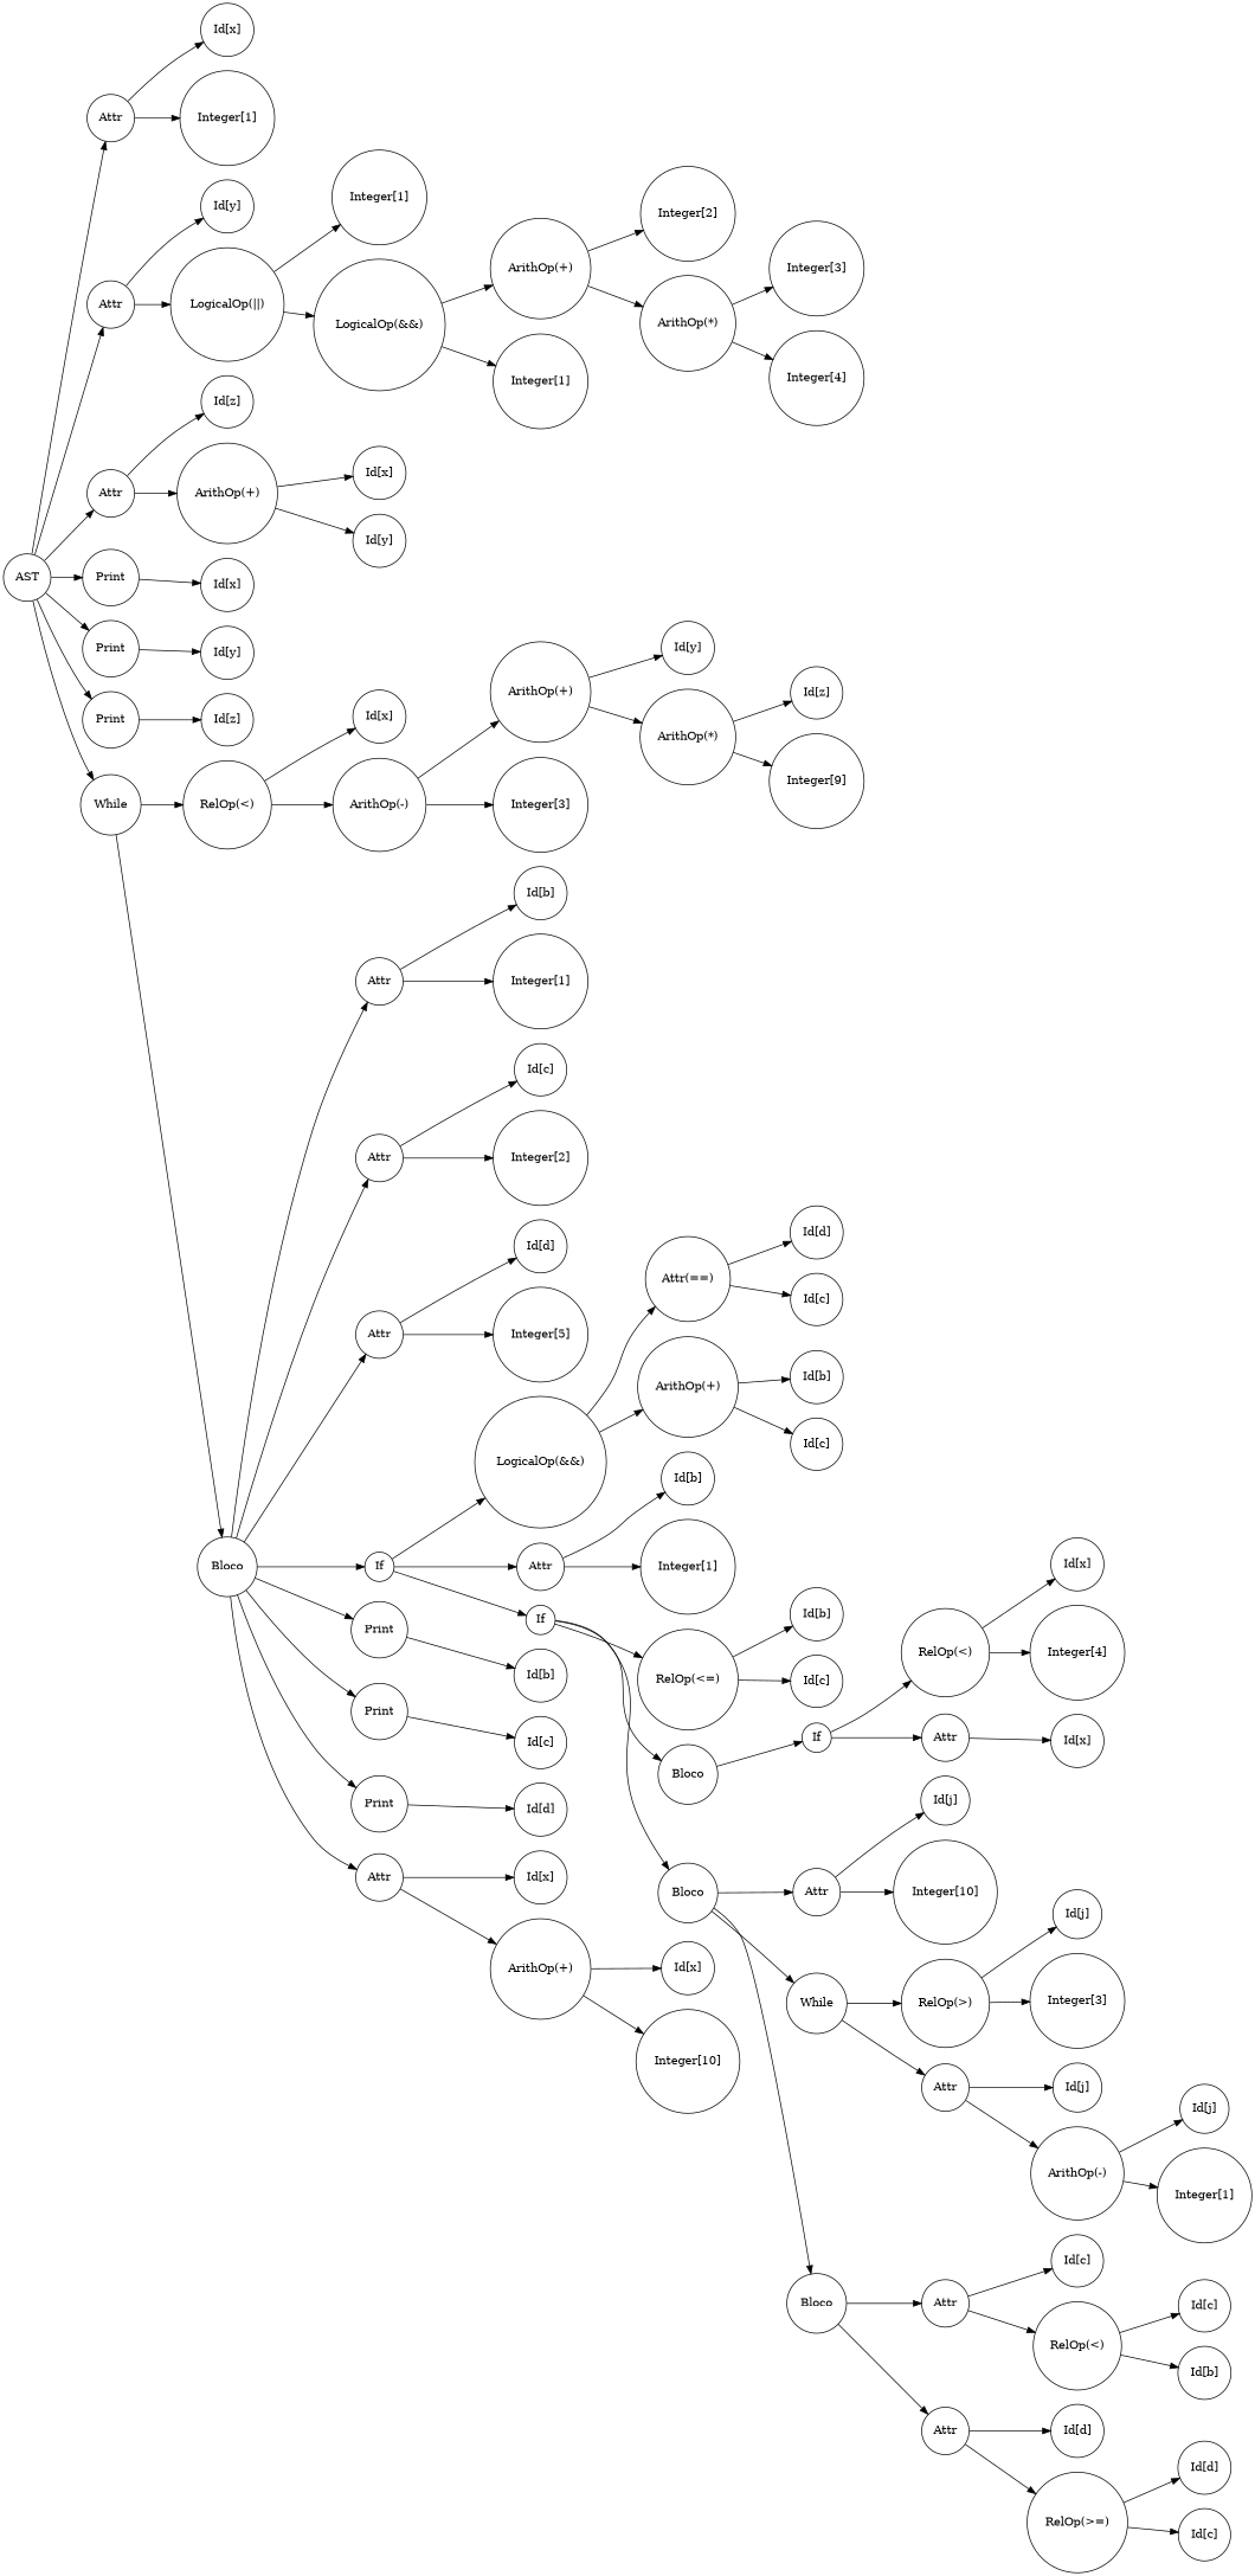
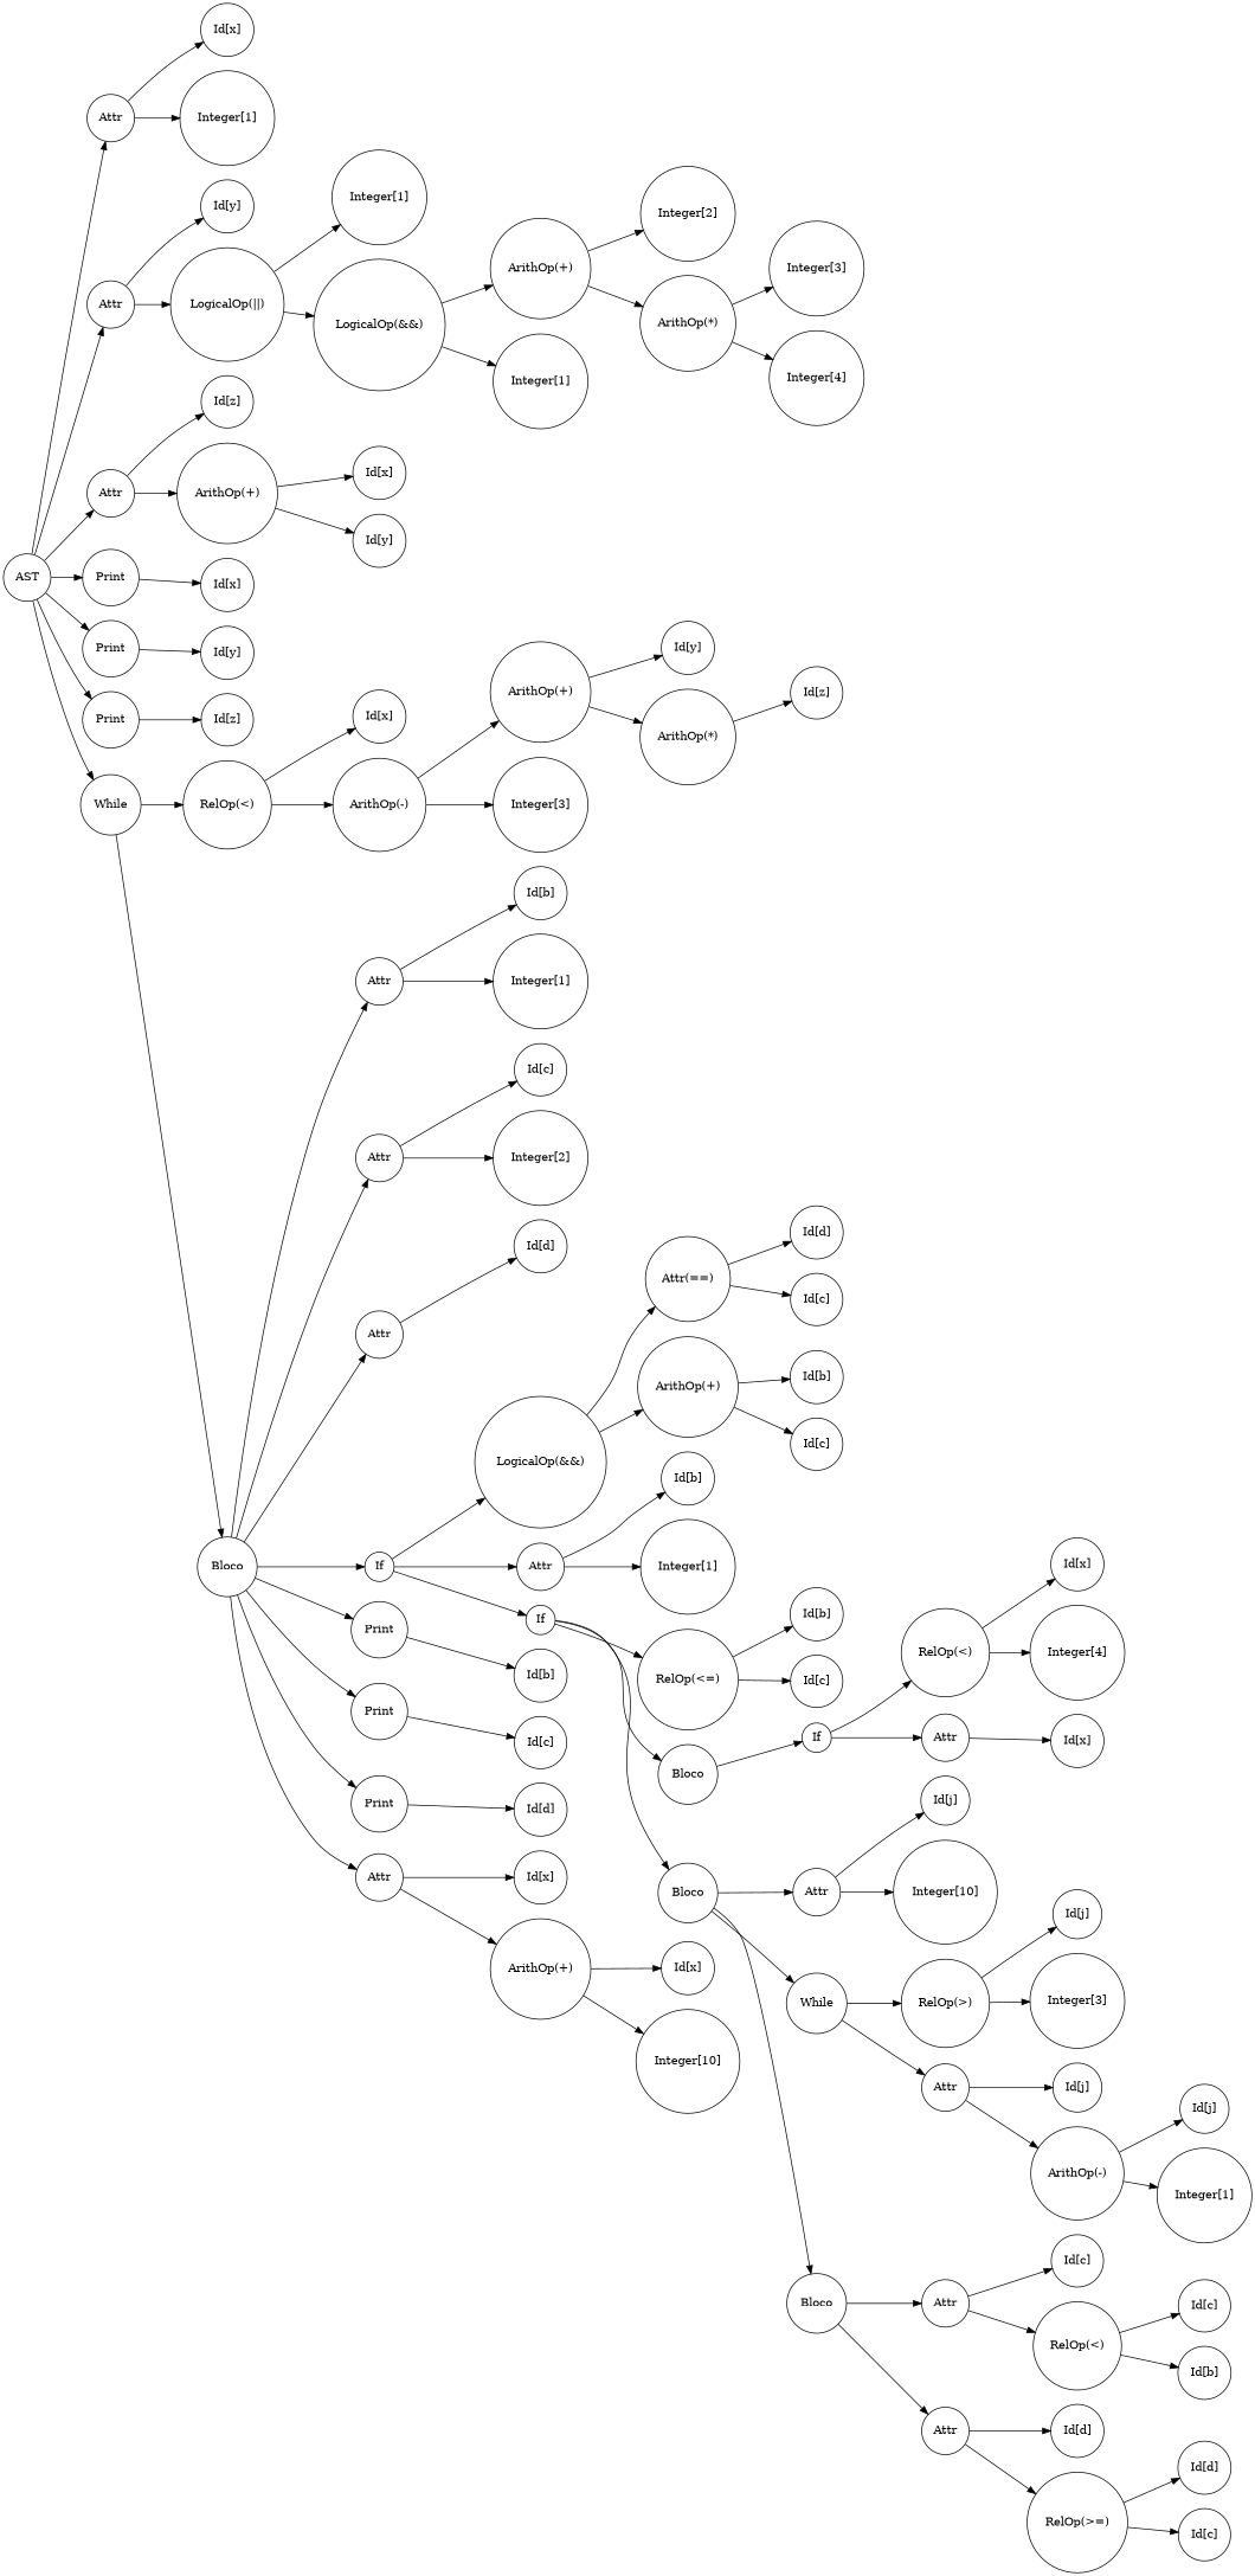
  digraph {
    rankdir=LR
    node [shape=circle]
    n1 [label=AST]
    n2 [label=Attr]
    n3 [label=Attr]
    n4 [label=Attr]
    n5 [label=Print]
    n6 [label=Print]
    n7 [label=Print]
    n8 [label=While]
    n9 [label="Id[x]"]
    n10 [label="Integer[1]"]
    n11 [label="Id[y]"]
    n12 [label="LogicalOp(||)"]
    n13 [label="Id[z]"]
    n14 [label="ArithOp(+)"]
    n15 [label="Id[x]"]
    n16 [label="Id[y]"]
    n17 [label="Id[z]"]
    n18 [label="RelOp(<)"]
    n19 [label=Bloco]
    n20 [label="Integer[1]"]
    n21 [label="LogicalOp(&&)"]
    n22 [label="ArithOp(+)"]
    n23 [label="Integer[1]"]
    n24 [label="Integer[2]"]
    n25 [label="ArithOp(*)"]
    n26 [label="Integer[3]"]
    n27 [label="Integer[4]"]
    n28 [label="Id[x]"]
    n29 [label="Id[y]"]
    n30 [label="Id[x]"]
    n31 [label="ArithOp(-)"]
    n32 [label=Attr]
    n33 [label=Attr]
    n34 [label=Attr]
    n35 [label=If]
    n36 [label=Print]
    n37 [label=Print]
    n38 [label=Print]
    n39 [label=Attr]
    n40 [label="ArithOp(+)"]
    n41 [label="Integer[3]"]
    n42 [label="Id[y]"]
    n43 [label="ArithOp(*)"]
    n44 [label="Id[z]"]
-   n45 [label="Integer[9]"]
    n46 [label="Id[b]"]
    n47 [label="Integer[1]"]
    n48 [label="Id[c]"]
    n49 [label="Integer[2]"]
    n50 [label="Id[d]"]
-   n51 [label="Integer[5]"]
    n52 [label="LogicalOp(&&)"]
    n53 [label=Attr]
    n54 [label=If]
    n55 [label="Id[b]"]
    n56 [label="Id[c]"]
    n57 [label="Id[d]"]
    n58 [label="Id[x]"]
    n59 [label="ArithOp(+)"]
    n60 [label="Attr(==)"]
    n61 [label="ArithOp(+)"]
    n62 [label="Id[b]"]
    n63 [label="Integer[1]"]
    n64 [label="RelOp(<=)"]
    n65 [label=Bloco]
    n66 [label=Bloco]
    n67 [label="Id[d]"]
    n68 [label="Id[c]"]
    n69 [label="Id[b]"]
    n70 [label="Id[c]"]
    n71 [label="Id[b]"]
    n72 [label="Id[c]"]
    n73 [label=If]
    n74 [label=Attr]
    n75 [label=While]
    n76 [label=Bloco]
    n77 [label="RelOp(<)"]
    n78 [label=Attr]
    n79 [label="Id[x]"]
    n80 [label="Integer[4]"]
    n81 [label="Id[x]"]
    n82 [label="Id[j]"]
    n83 [label="Integer[10]"]
    n84 [label="RelOp(>)"]
    n85 [label=Attr]
    n86 [label=Attr]
    n87 [label=Attr]
    n88 [label="Id[j]"]
    n89 [label="Integer[3]"]
    n90 [label="Id[j]"]
    n91 [label="ArithOp(-)"]
    n92 [label="Id[j]"]
    n93 [label="Integer[1]"]
    n94 [label="Id[c]"]
    n95 [label="RelOp(<)"]
    n96 [label="Id[d]"]
    n97 [label="RelOp(>=)"]
    n98 [label="Id[c]"]
    n99 [label="Id[b]"]
    n100 [label="Id[d]"]
    n101 [label="Id[c]"]
    n102 [label="Id[x]"]
    n103 [label="Integer[10]"]
    n1 -> n2
    n1 -> n3
    n1 -> n4
    n1 -> n5
    n1 -> n6
    n1 -> n7
    n1 -> n8
    n2 -> n9
    n2 -> n10
    n3 -> n11
    n3 -> n12
    n4 -> n13
    n4 -> n14
    n5 -> n15
    n6 -> n16
    n7 -> n17
    n8 -> n18
    n8 -> n19
    n12 -> n20
    n12 -> n21
    n14 -> n28
    n14 -> n29
    n18 -> n30
    n18 -> n31
    n19 -> n32
    n19 -> n33
    n19 -> n34
    n19 -> n35
    n19 -> n36
    n19 -> n37
    n19 -> n38
    n19 -> n39
    n21 -> n22
    n21 -> n23
    n22 -> n24
    n22 -> n25
    n25 -> n26
    n25 -> n27
    n31 -> n40
    n31 -> n41
    n32 -> n46
    n32 -> n47
    n33 -> n48
    n33 -> n49
    n34 -> n50
-   n34 -> n51
    n35 -> n52
    n35 -> n53
    n35 -> n54
    n36 -> n55
    n37 -> n56
    n38 -> n57
    n39 -> n58
    n39 -> n59
    n40 -> n42
    n40 -> n43
    n43 -> n44
-   n43 -> n45
    n52 -> n60
    n52 -> n61
    n53 -> n62
    n53 -> n63
    n54 -> n64
    n54 -> n65
    n54 -> n66
    n59 -> n102
    n59 -> n103
    n60 -> n67
    n60 -> n68
    n61 -> n69
    n61 -> n70
    n64 -> n71
    n64 -> n72
    n65 -> n73
    n66 -> n74
    n66 -> n75
    n66 -> n76
    n73 -> n77
    n73 -> n78
    n74 -> n82
    n74 -> n83
    n75 -> n84
    n75 -> n85
    n76 -> n86
    n76 -> n87
    n77 -> n79
    n77 -> n80
    n78 -> n81
    n84 -> n88
    n84 -> n89
    n85 -> n90
    n85 -> n91
    n86 -> n94
    n86 -> n95
    n87 -> n96
    n87 -> n97
    n91 -> n92
    n91 -> n93
    n95 -> n98
    n95 -> n99
    n97 -> n100
    n97 -> n101
  }
